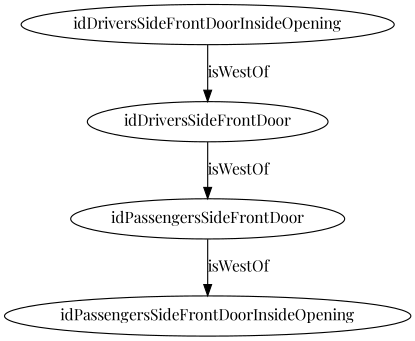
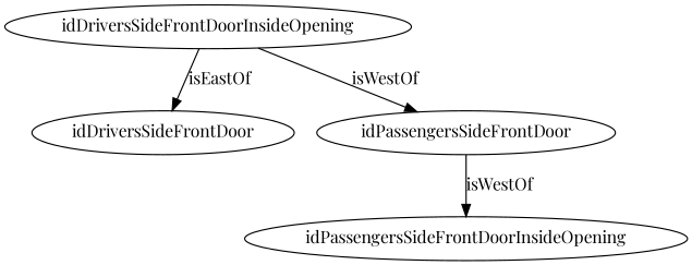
  strict digraph {
    fontname="Playfair Display"
    node [fontname="Playfair Display" node_type=entity_node]
    edge [edge_type=relationship fontname="Playfair Display"]
    idDriversSideFrontDoorInsideOpening
    idDriversSideFrontDoor
    idPassengersSideFrontDoor
    idPassengersSideFrontDoorInsideOpening
-   idDriversSideFrontDoorInsideOpening -> idDriversSideFrontDoor [label=isWestOf]
-   idDriversSideFrontDoor -> idPassengersSideFrontDoor [label=isWestOf]
+   idDriversSideFrontDoorInsideOpening -> idDriversSideFrontDoor [label=isEastOf]
+   idDriversSideFrontDoorInsideOpening -> idPassengersSideFrontDoor [label=isWestOf]
    idPassengersSideFrontDoor -> idPassengersSideFrontDoorInsideOpening [label=isWestOf]
  }
